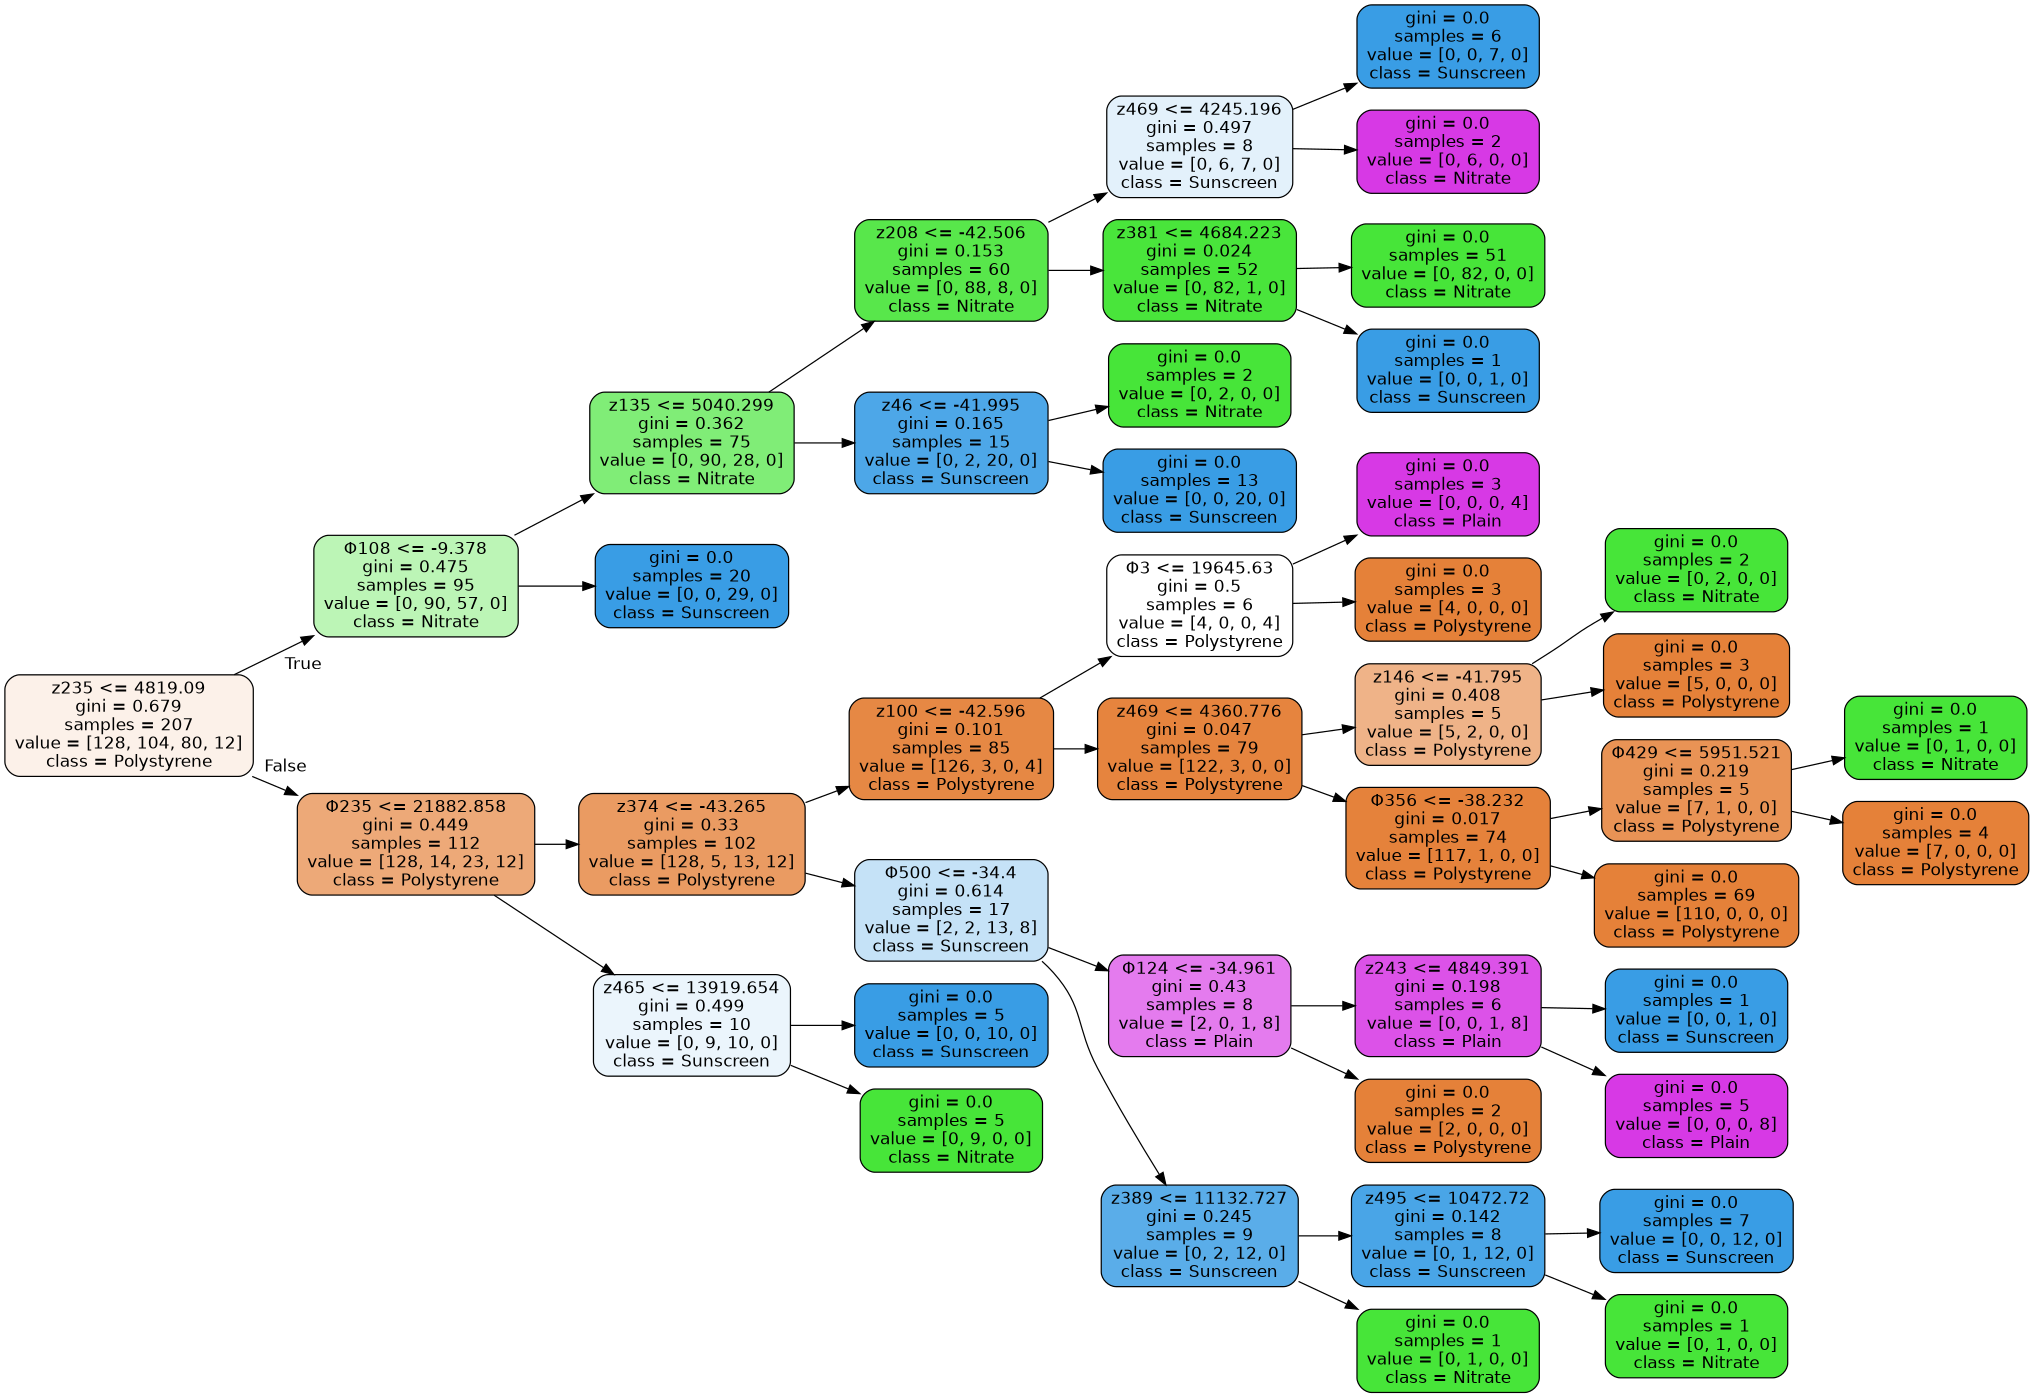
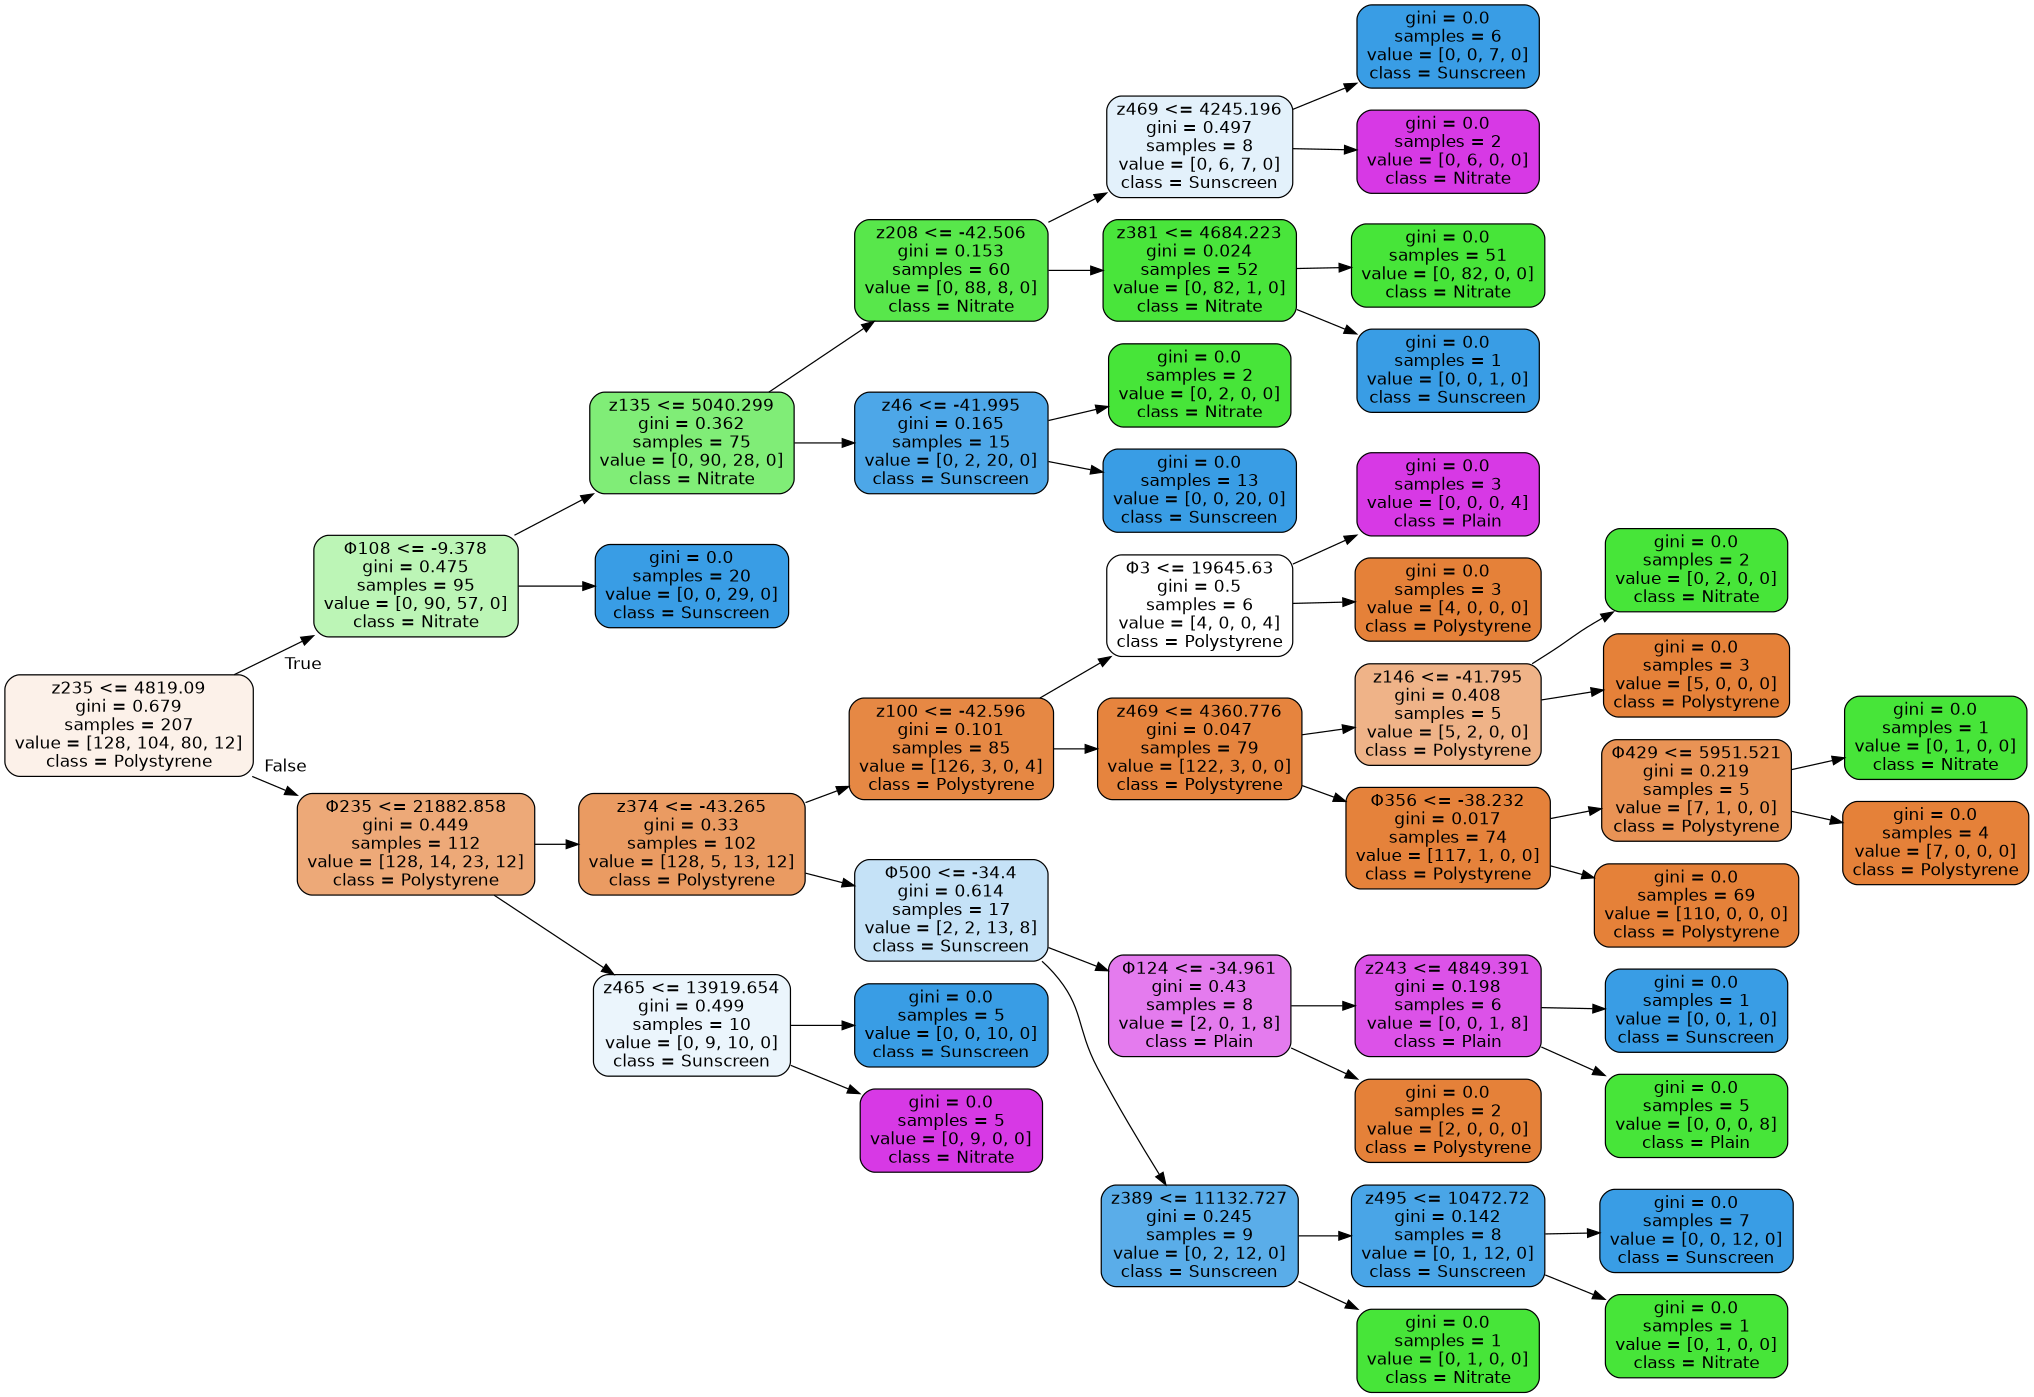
  digraph {
    rankdir=LR
    node [color=black fillcolor="#399de5" fontname=helvetica shape=box style="filled, rounded"]
    edge [fontname=helvetica]
    n1 [fillcolor="#fcf1e9" label="z235 <= 4819.09\ngini = 0.679\nsamples = 207\nvalue = [128, 104, 80, 12]\nclass = Polystyrene"]
    n2 [fillcolor="#bcf5b6" label="Φ108 <= -9.378\ngini = 0.475\nsamples = 95\nvalue = [0, 90, 57, 0]\nclass = Nitrate"]
    n3 [fillcolor="#eda978" label="Φ235 <= 21882.858\ngini = 0.449\nsamples = 112\nvalue = [128, 14, 23, 12]\nclass = Polystyrene"]
    n4 [fillcolor="#80ed77" label="z135 <= 5040.299\ngini = 0.362\nsamples = 75\nvalue = [0, 90, 28, 0]\nclass = Nitrate"]
    n5 [label="gini = 0.0\nsamples = 20\nvalue = [0, 0, 29, 0]\nclass = Sunscreen"]
    n6 [fillcolor="#ea9b62" label="z374 <= -43.265\ngini = 0.33\nsamples = 102\nvalue = [128, 5, 13, 12]\nclass = Polystyrene"]
    n7 [fillcolor="#ebf5fc" label="z465 <= 13919.654\ngini = 0.499\nsamples = 10\nvalue = [0, 9, 10, 0]\nclass = Sunscreen"]
    n8 [fillcolor="#58e74b" label="z208 <= -42.506\ngini = 0.153\nsamples = 60\nvalue = [0, 88, 8, 0]\nclass = Nitrate"]
    n9 [fillcolor="#4da7e8" label="z46 <= -41.995\ngini = 0.165\nsamples = 15\nvalue = [0, 2, 20, 0]\nclass = Sunscreen"]
    n10 [fillcolor="#e3f1fb" label="z469 <= 4245.196\ngini = 0.497\nsamples = 8\nvalue = [0, 6, 7, 0]\nclass = Sunscreen"]
    n11 [fillcolor="#49e53b" label="z381 <= 4684.223\ngini = 0.024\nsamples = 52\nvalue = [0, 82, 1, 0]\nclass = Nitrate"]
    n12 [fillcolor="#47e539" label="gini = 0.0\nsamples = 2\nvalue = [0, 2, 0, 0]\nclass = Nitrate"]
    n13 [label="gini = 0.0\nsamples = 13\nvalue = [0, 0, 20, 0]\nclass = Sunscreen"]
    n14 [label="gini = 0.0\nsamples = 6\nvalue = [0, 0, 7, 0]\nclass = Sunscreen"]
    n15 [fillcolor="#d739e5" label="gini = 0.0\nsamples = 2\nvalue = [0, 6, 0, 0]\nclass = Nitrate"]
    n16 [fillcolor="#47e539" label="gini = 0.0\nsamples = 51\nvalue = [0, 82, 0, 0]\nclass = Nitrate"]
    n17 [label="gini = 0.0\nsamples = 1\nvalue = [0, 0, 1, 0]\nclass = Sunscreen"]
    n18 [fillcolor="#e68844" label="z100 <= -42.596\ngini = 0.101\nsamples = 85\nvalue = [126, 3, 0, 4]\nclass = Polystyrene"]
    n19 [fillcolor="#c5e2f7" label="Φ500 <= -34.4\ngini = 0.614\nsamples = 17\nvalue = [2, 2, 13, 8]\nclass = Sunscreen"]
    n20 [label="gini = 0.0\nsamples = 5\nvalue = [0, 0, 10, 0]\nclass = Sunscreen"]
-   n21 [fillcolor="#47e539" label="gini = 0.0\nsamples = 5\nvalue = [0, 9, 0, 0]\nclass = Nitrate"]
+   n21 [fillcolor="#d739e5" label="gini = 0.0\nsamples = 5\nvalue = [0, 9, 0, 0]\nclass = Nitrate"]
    n22 [fillcolor="#ffffff" label="Φ3 <= 19645.63\ngini = 0.5\nsamples = 6\nvalue = [4, 0, 0, 4]\nclass = Polystyrene"]
    n23 [fillcolor="#e6843e" label="z469 <= 4360.776\ngini = 0.047\nsamples = 79\nvalue = [122, 3, 0, 0]\nclass = Polystyrene"]
    n24 [fillcolor="#e47bee" label="Φ124 <= -34.961\ngini = 0.43\nsamples = 8\nvalue = [2, 0, 1, 8]\nclass = Plain"]
    n25 [fillcolor="#5aade9" label="z389 <= 11132.727\ngini = 0.245\nsamples = 9\nvalue = [0, 2, 12, 0]\nclass = Sunscreen"]
    n26 [fillcolor="#d739e5" label="gini = 0.0\nsamples = 3\nvalue = [0, 0, 0, 4]\nclass = Plain"]
    n27 [fillcolor="#e58139" label="gini = 0.0\nsamples = 3\nvalue = [4, 0, 0, 0]\nclass = Polystyrene"]
    n28 [fillcolor="#efb388" label="z146 <= -41.795\ngini = 0.408\nsamples = 5\nvalue = [5, 2, 0, 0]\nclass = Polystyrene"]
    n29 [fillcolor="#e5823b" label="Φ356 <= -38.232\ngini = 0.017\nsamples = 74\nvalue = [117, 1, 0, 0]\nclass = Polystyrene"]
    n30 [fillcolor="#47e539" label="gini = 0.0\nsamples = 2\nvalue = [0, 2, 0, 0]\nclass = Nitrate"]
    n31 [fillcolor="#e58139" label="gini = 0.0\nsamples = 3\nvalue = [5, 0, 0, 0]\nclass = Polystyrene"]
    n32 [fillcolor="#e99355" label="Φ429 <= 5951.521\ngini = 0.219\nsamples = 5\nvalue = [7, 1, 0, 0]\nclass = Polystyrene"]
    n33 [fillcolor="#e58139" label="gini = 0.0\nsamples = 69\nvalue = [110, 0, 0, 0]\nclass = Polystyrene"]
    n34 [fillcolor="#47e539" label="gini = 0.0\nsamples = 1\nvalue = [0, 1, 0, 0]\nclass = Nitrate"]
    n35 [fillcolor="#e58139" label="gini = 0.0\nsamples = 4\nvalue = [7, 0, 0, 0]\nclass = Polystyrene"]
    n36 [fillcolor="#dc52e8" label="z243 <= 4849.391\ngini = 0.198\nsamples = 6\nvalue = [0, 0, 1, 8]\nclass = Plain"]
    n37 [fillcolor="#e58139" label="gini = 0.0\nsamples = 2\nvalue = [2, 0, 0, 0]\nclass = Polystyrene"]
    n38 [fillcolor="#49a5e7" label="z495 <= 10472.72\ngini = 0.142\nsamples = 8\nvalue = [0, 1, 12, 0]\nclass = Sunscreen"]
    n39 [fillcolor="#47e539" label="gini = 0.0\nsamples = 1\nvalue = [0, 1, 0, 0]\nclass = Nitrate"]
    n40 [label="gini = 0.0\nsamples = 1\nvalue = [0, 0, 1, 0]\nclass = Sunscreen"]
-   n41 [fillcolor="#d739e5" label="gini = 0.0\nsamples = 5\nvalue = [0, 0, 0, 8]\nclass = Plain"]
+   n41 [fillcolor="#47e539" label="gini = 0.0\nsamples = 5\nvalue = [0, 0, 0, 8]\nclass = Plain"]
    n42 [label="gini = 0.0\nsamples = 7\nvalue = [0, 0, 12, 0]\nclass = Sunscreen"]
    n43 [fillcolor="#47e539" label="gini = 0.0\nsamples = 1\nvalue = [0, 1, 0, 0]\nclass = Nitrate"]
    n1 -> n2 [headlabel=True labelangle=45 labeldistance=2.5]
    n1 -> n3 [headlabel=False labelangle=-45 labeldistance=2.5]
    n2 -> n4
    n2 -> n5
    n3 -> n6
    n3 -> n7
    n4 -> n8
    n4 -> n9
    n6 -> n18
    n6 -> n19
    n7 -> n20
    n7 -> n21
    n8 -> n10
    n8 -> n11
    n9 -> n12
    n9 -> n13
    n10 -> n14
    n10 -> n15
    n11 -> n16
    n11 -> n17
    n18 -> n22
    n18 -> n23
    n19 -> n24
    n19 -> n25
    n22 -> n26
    n22 -> n27
    n23 -> n28
    n23 -> n29
    n24 -> n36
    n24 -> n37
    n25 -> n38
    n25 -> n39
    n28 -> n30
    n28 -> n31
    n29 -> n32
    n29 -> n33
    n32 -> n34
    n32 -> n35
    n36 -> n40
    n36 -> n41
    n38 -> n42
    n38 -> n43
  }
